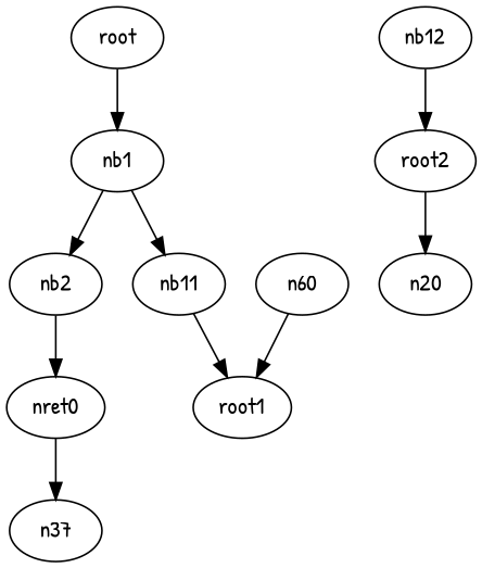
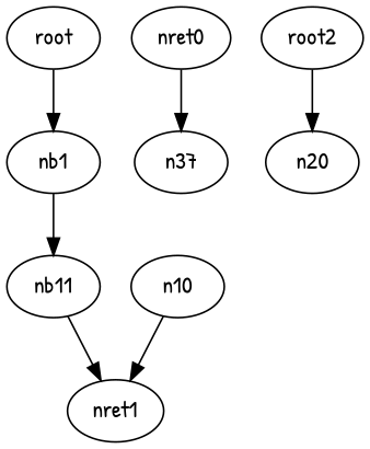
  digraph {
    fontname="Patrick Hand"
    node [fontname="Patrick Hand"]
    edge [fontname="Patrick Hand"]
    nf [label=root]
    nb1
-   nb2
    nb11
    nret3 [label=nret0]
-   nret1 [label=root1]
+   nret1
    n30 [label=n37]
    nret2 [label=root2]
-   nb12
    n20
-   n10 [label=n60]
+   n10
    nf -> nb1
-   nb1 -> nb2
    nb1 -> nb11
-   nb2 -> nret3
    nb11 -> nret1
    nret3 -> n30
    nret2 -> n20
-   nb12 -> nret2
    n10 -> nret1
  }
